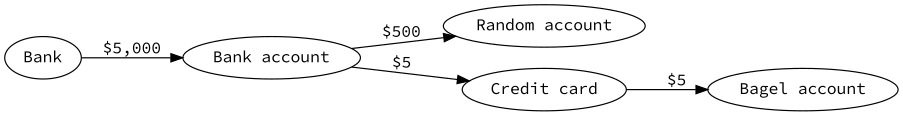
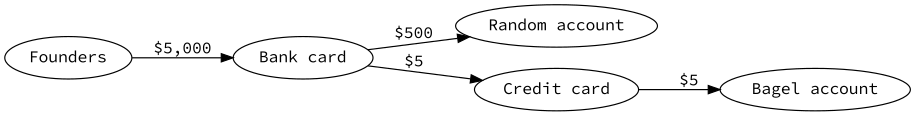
  digraph {
    fontname="Source Code Pro"
    rankdir=LR
    node [fontname="Source Code Pro"]
    edge [fontname="Source Code Pro"]
-   n1 [label=Bank]
-   n2 [label="Bank account"]
+   n1 [label=Founders]
+   n2 [label="Bank card"]
    n3 [label="Random account"]
    n4 [label="Credit card"]
    n5 [label="Bagel account"]
    n1 -> n2 [label="$5,000"]
    n2 -> n3 [label="$500"]
    n2 -> n4 [label="$5"]
    n4 -> n5 [label="$5"]
  }
